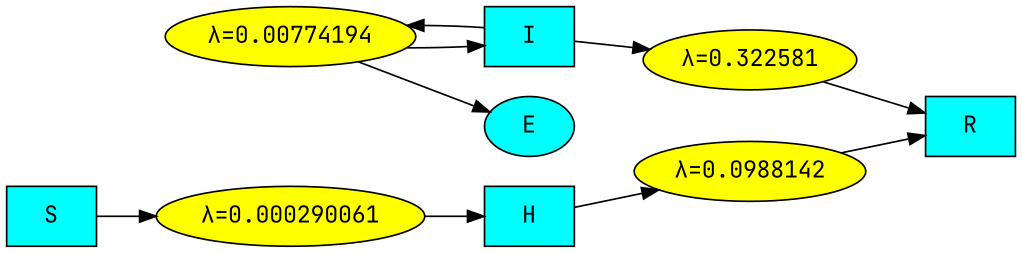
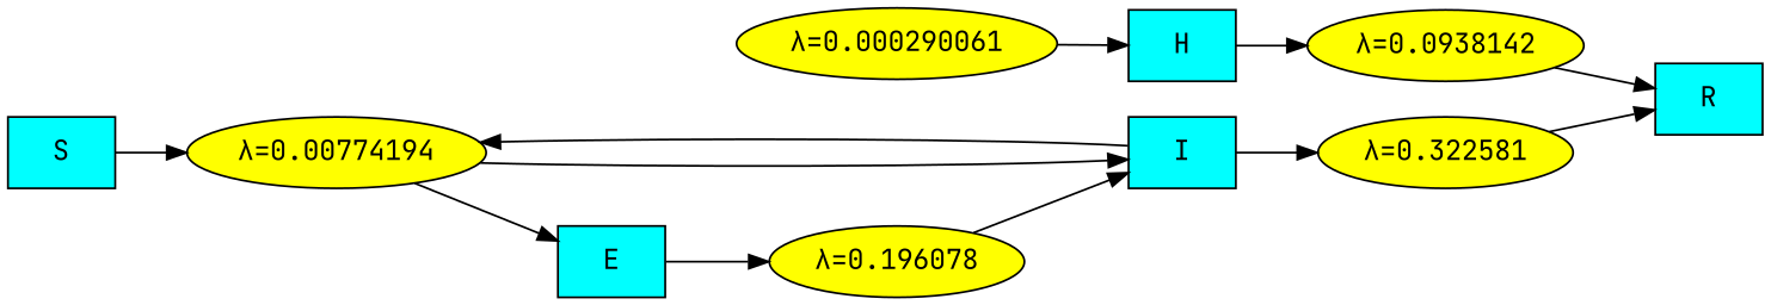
  digraph {
    fontname="JetBrains Mono"
    rankdir=LR
    node [fillcolor=yellow fontname="JetBrains Mono" shape=oval style=filled]
    edge [fontname="JetBrains Mono"]
    n1 [label="λ=0.00774194"]
    I [fillcolor=cyan shape=rect]
-   E [fillcolor=cyan shape=ellipse]
+   E [fillcolor=cyan shape=rect]
    n4 [label="λ=0.322581"]
+   n5 [label="λ=0.196078"]
    S [fillcolor=cyan shape=rect]
    R [fillcolor=cyan shape=rect]
    n8 [label="λ=0.000290061"]
    H [fillcolor=cyan shape=rect]
-   n10 [label="λ=0.0988142"]
+   n10 [label="λ=0.0938142"]
    n1 -> I
    n1 -> E
    I -> n1
    I -> n4
+   E -> n5
    n4 -> R
-   S -> n8
+   n5 -> I
+   S -> n1
    n8 -> H
    H -> n10
    n10 -> R
  }
